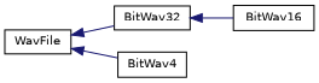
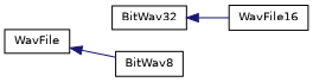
  digraph {
    rankdir=LR
    node [color=black fillcolor=white fontname=Helvetica fontsize=10 shape=record style=filled]
    edge [color=midnightblue dir=back fontname=Helvetica fontsize=10 labelfontname=Helvetica labelfontsize=10 style=solid]
    n1 [height=0.2 label=WavFile width=0.4]
    n2 [height=0.2 label=BitWav32 width=0.4]
-   n3 [height=0.2 label=BitWav4 width=0.4]
-   n4 [height=0.2 label=BitWav16 width=0.4]
-   n1 -> n2
+   n3 [height=0.2 label=BitWav8 width=0.4]
+   n4 [height=0.2 label=WavFile16 width=0.4]
    n1 -> n3
    n2 -> n4
  }
